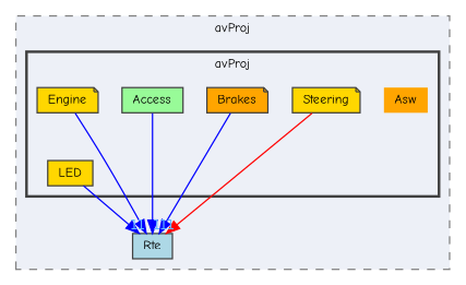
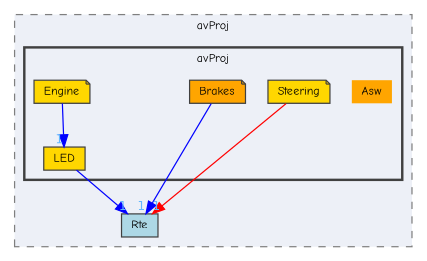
  digraph {
    compound=true
    fontname="Comic Neue"
    node [fillcolor=gold fontname="Comic Neue" fontsize=10 shape=box style=filled color=grey25]
    edge [color=blue fontcolor=steelblue1 fontname="Comic Neue" fontsize=10 headlabel=1 labeldistance=1.5 labelfontname=Helvetica labelfontsize=10]
    n1 [fillcolor=orange height=0.2 label=Asw shape=plaintext width=0.4 color=""]
-   n2 [fillcolor=palegreen height=0.2 label=Access width=0.4]
    n3 [fillcolor=orange height=0.2 label=Brakes shape=note width=0.4]
    n4 [height=0.2 label=Engine shape=note width=0.4]
    n5 [height=0.2 label=LED width=0.4]
    n6 [height=0.2 label=Steering shape=note width=0.4]
    n7 [fillcolor=lightblue height=0.2 label=Rte width=0.4]
    subgraph cluster_1 {
      bgcolor="#edf0f7"
      fontsize=10
      label=avProj
      pencolor=grey50
      style="filled,dashed"
      n7
      subgraph cluster_2 {
        bgcolor="#edf0f7"
        fontsize=10
        label=avProj
        pencolor=grey25
        style="filled,bold"
        n1
-       n2
        n3
        n4
        n5
        n6
      }
    }
-   n2 -> n7
    n3 -> n7
-   n4 -> n7
+   n4 -> n5
    n5 -> n7
    n6 -> n7 [color=red]
  }
